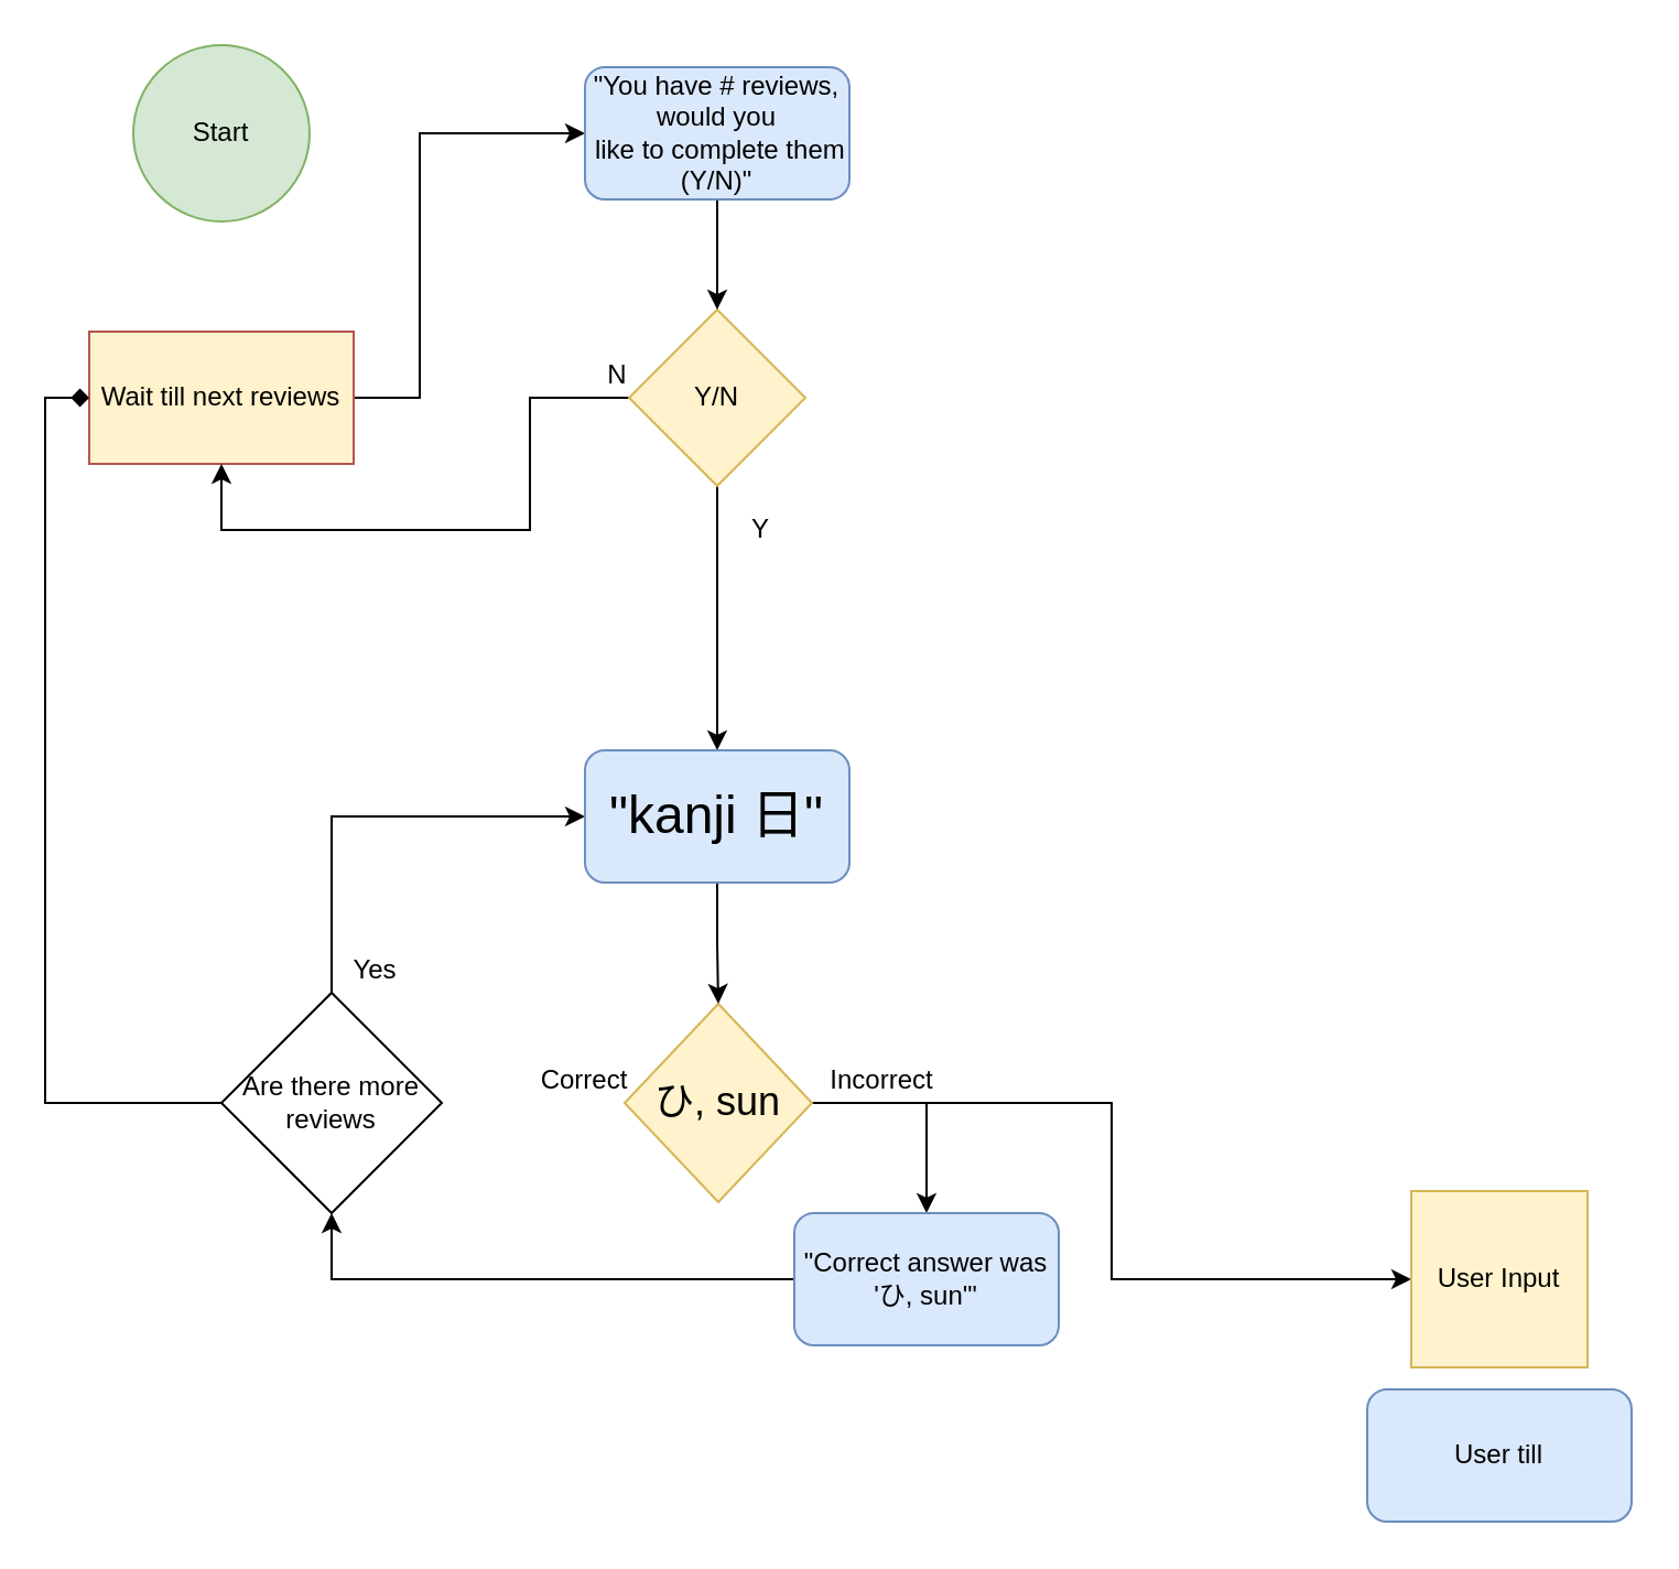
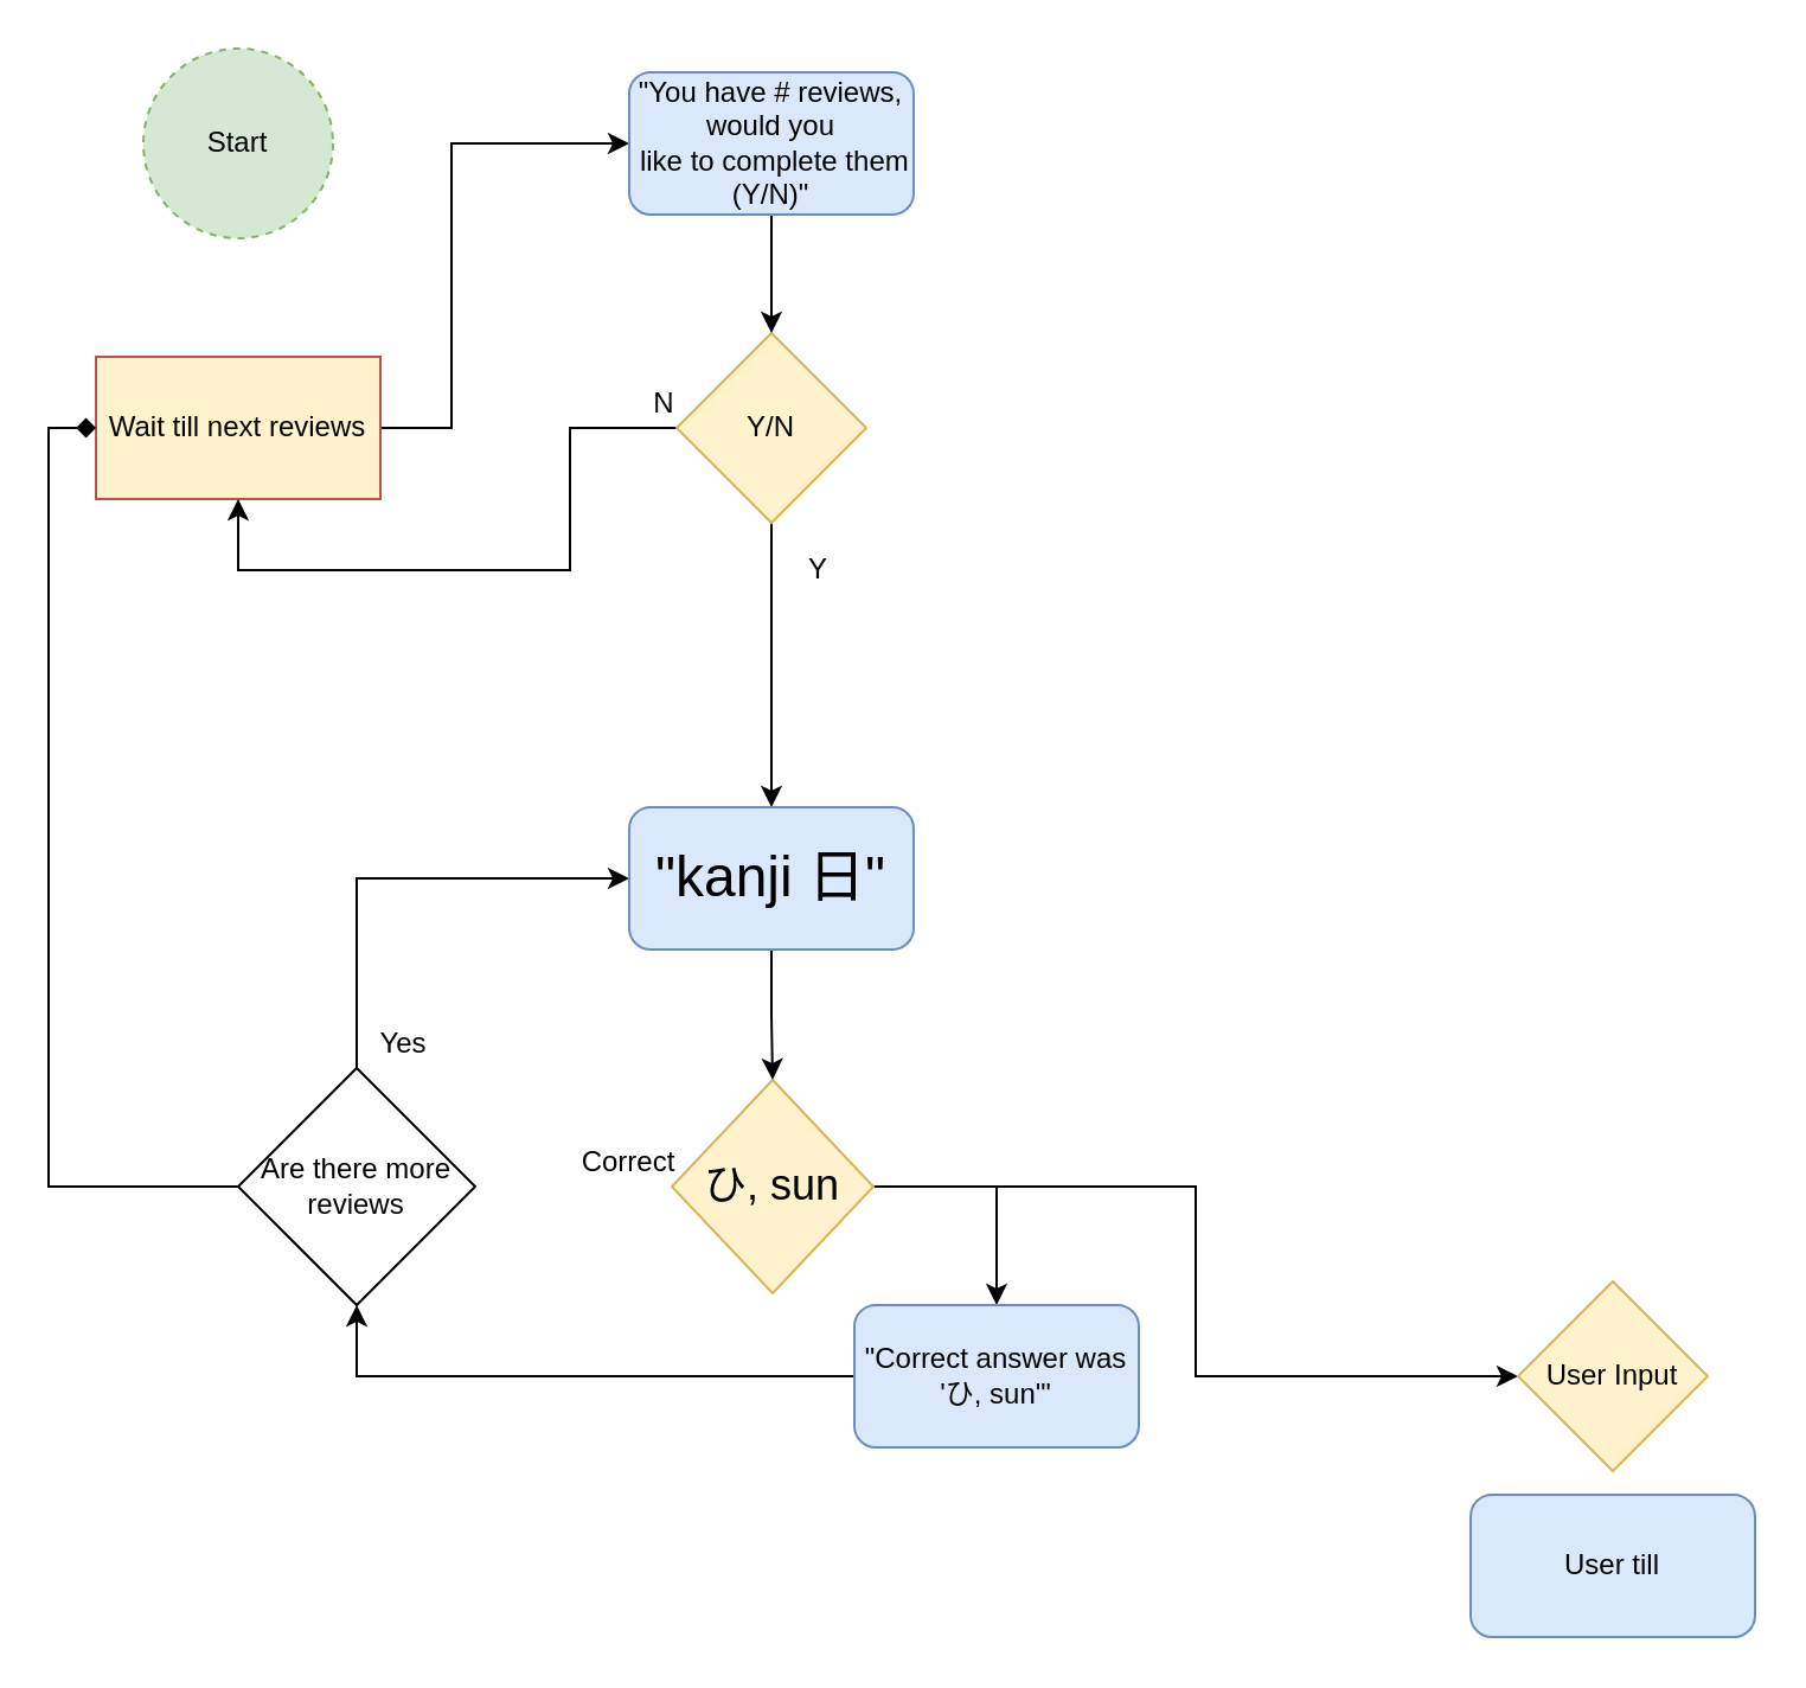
  <mxCell id="0" />
  <mxCell id="1" parent="0" />
- <mxCell id="2" value="Start" style="ellipse;whiteSpace=wrap;html=1;aspect=fixed;fillColor=#d5e8d4;strokeColor=#82b366;" vertex="1" parent="1"><mxGeometry x="60" y="20" width="80" height="80" as="geometry" /></mxCell>
+ <mxCell id="2" value="Start" style="ellipse;whiteSpace=wrap;html=1;aspect=fixed;fillColor=#d5e8d4;strokeColor=#82b366;dashed=1;" vertex="1" parent="1"><mxGeometry x="60" y="20" width="80" height="80" as="geometry" /></mxCell>
  <mxCell id="3" style="edgeStyle=orthogonalEdgeStyle;rounded=0;orthogonalLoop=1;jettySize=auto;html=1;entryX=0;entryY=0.5;entryDx=0;entryDy=0;" edge="1" parent="1" target="21"><mxGeometry relative="1" as="geometry"><mxPoint x="160" y="180" as="sourcePoint" /><Array as="points"><mxPoint x="190" y="180" /><mxPoint x="190" y="60" /></Array></mxGeometry></mxCell>
  <mxCell id="4" value="Wait till next reviews" style="rounded=0;whiteSpace=wrap;html=1;fillColor=#fff2cc;strokeColor=#b85450;" vertex="1" parent="1"><mxGeometry x="40" y="150" width="120" height="60" as="geometry" /></mxCell>
  <mxCell id="5" style="edgeStyle=orthogonalEdgeStyle;rounded=0;orthogonalLoop=1;jettySize=auto;html=1;entryX=0.5;entryY=0;entryDx=0;entryDy=0;" edge="1" parent="1" source="7" target="24"><mxGeometry relative="1" as="geometry" /></mxCell>
  <mxCell id="6" style="edgeStyle=orthogonalEdgeStyle;rounded=0;orthogonalLoop=1;jettySize=auto;html=1;entryX=0.5;entryY=1;entryDx=0;entryDy=0;" edge="1" parent="1" source="7" target="4"><mxGeometry relative="1" as="geometry"><Array as="points"><mxPoint x="240" y="180" /><mxPoint x="240" y="240" /><mxPoint x="100" y="240" /></Array></mxGeometry></mxCell>
  <mxCell id="7" value="Y/N" style="rhombus;whiteSpace=wrap;html=1;fillColor=#fff2cc;strokeColor=#d6b656;" vertex="1" parent="1"><mxGeometry x="285" y="140" width="80" height="80" as="geometry" /></mxCell>
  <mxCell id="8" value="N" style="text;html=1;strokeColor=none;fillColor=none;align=center;verticalAlign=middle;whiteSpace=wrap;rounded=0;" vertex="1" parent="1"><mxGeometry x="260" y="160" width="40" height="20" as="geometry" /></mxCell>
  <mxCell id="9" value="Y" style="text;html=1;strokeColor=none;fillColor=none;align=center;verticalAlign=middle;whiteSpace=wrap;rounded=0;" vertex="1" parent="1"><mxGeometry x="325" y="230" width="40" height="20" as="geometry" /></mxCell>
  <mxCell id="10" style="edgeStyle=orthogonalEdgeStyle;rounded=0;orthogonalLoop=1;jettySize=auto;html=1;" edge="1" parent="1" source="12" target="13"><mxGeometry relative="1" as="geometry" /></mxCell>
  <mxCell id="11" style="edgeStyle=orthogonalEdgeStyle;rounded=0;orthogonalLoop=1;jettySize=auto;html=1;" edge="1" parent="1" source="12" target="26"><mxGeometry relative="1" as="geometry"><Array as="points"><mxPoint x="420" y="500" /></Array></mxGeometry></mxCell>
  <mxCell id="12" value="&lt;font style=&quot;font-size: 18px&quot;&gt;ひ, sun&lt;/font&gt;" style="rhombus;whiteSpace=wrap;html=1;fillColor=#fff2cc;strokeColor=#d6b656;" vertex="1" parent="1"><mxGeometry x="283" y="455" width="85" height="90" as="geometry" /></mxCell>
- <mxCell id="13" value="User Input" style="whiteSpace=wrap;html=1;fillColor=#fff2cc;strokeColor=#d6b656;rounded=0;" vertex="1" parent="1"><mxGeometry x="640" y="540" width="80" height="80" as="geometry" /></mxCell>
+ <mxCell id="13" value="User Input" style="rhombus;whiteSpace=wrap;html=1;fillColor=#fff2cc;strokeColor=#d6b656;" vertex="1" parent="1"><mxGeometry x="640" y="540" width="80" height="80" as="geometry" /></mxCell>
  <mxCell id="14" style="edgeStyle=orthogonalEdgeStyle;rounded=0;orthogonalLoop=1;jettySize=auto;html=1;entryX=0;entryY=0.5;entryDx=0;entryDy=0;" edge="1" parent="1" source="16" target="24"><mxGeometry relative="1" as="geometry"><Array as="points"><mxPoint x="150" y="370" /></Array></mxGeometry></mxCell>
  <mxCell id="15" style="edgeStyle=orthogonalEdgeStyle;rounded=0;orthogonalLoop=1;jettySize=auto;html=1;entryX=0;entryY=0.5;entryDx=0;entryDy=0;endArrow=diamond;" edge="1" parent="1" source="16" target="4"><mxGeometry relative="1" as="geometry"><Array as="points"><mxPoint x="20" y="500" /><mxPoint x="20" y="180" /></Array></mxGeometry></mxCell>
  <mxCell id="16" value="Are there more reviews" style="rhombus;whiteSpace=wrap;html=1;" vertex="1" parent="1"><mxGeometry x="100" y="450" width="100" height="100" as="geometry" /></mxCell>
  <mxCell id="17" value="Yes" style="text;html=1;strokeColor=none;fillColor=none;align=center;verticalAlign=middle;whiteSpace=wrap;rounded=0;" vertex="1" parent="1"><mxGeometry x="150" y="430" width="40" height="20" as="geometry" /></mxCell>
  <mxCell id="18" value="Correct" style="text;html=1;strokeColor=none;fillColor=none;align=center;verticalAlign=middle;whiteSpace=wrap;rounded=0;" vertex="1" parent="1"><mxGeometry x="245" y="480" width="40" height="20" as="geometry" /></mxCell>
- <mxCell id="19" value="Incorrect" style="text;html=1;strokeColor=none;fillColor=none;align=center;verticalAlign=middle;whiteSpace=wrap;rounded=0;" vertex="1" parent="1"><mxGeometry x="380" y="480" width="40" height="20" as="geometry" /></mxCell>
  <mxCell id="20" style="edgeStyle=orthogonalEdgeStyle;rounded=0;orthogonalLoop=1;jettySize=auto;html=1;entryX=0.5;entryY=0;entryDx=0;entryDy=0;" edge="1" parent="1" source="21" target="7"><mxGeometry relative="1" as="geometry" /></mxCell>
  <mxCell id="21" value="&lt;span&gt;&quot;You have # reviews, would you&lt;/span&gt;&lt;br&gt;&lt;span&gt;&amp;nbsp;like to complete them (Y/N)&quot;&lt;/span&gt;" style="rounded=1;whiteSpace=wrap;html=1;fillColor=#dae8fc;strokeColor=#6c8ebf;" vertex="1" parent="1"><mxGeometry x="265" y="30" width="120" height="60" as="geometry" /></mxCell>
  <mxCell id="22" value="&lt;span&gt;User till&lt;/span&gt;" style="rounded=1;whiteSpace=wrap;html=1;fillColor=#dae8fc;strokeColor=#6c8ebf;" vertex="1" parent="1"><mxGeometry x="620" y="630" width="120" height="60" as="geometry" /></mxCell>
  <mxCell id="23" style="edgeStyle=orthogonalEdgeStyle;rounded=0;orthogonalLoop=1;jettySize=auto;html=1;entryX=0.5;entryY=0;entryDx=0;entryDy=0;" edge="1" parent="1" source="24" target="12"><mxGeometry relative="1" as="geometry" /></mxCell>
  <mxCell id="24" value="&lt;span style=&quot;font-size: 24px&quot;&gt;&quot;kanji 日&quot;&lt;/span&gt;" style="rounded=1;whiteSpace=wrap;html=1;fillColor=#dae8fc;strokeColor=#6c8ebf;" vertex="1" parent="1"><mxGeometry x="265" y="340" width="120" height="60" as="geometry" /></mxCell>
  <mxCell id="25" style="edgeStyle=orthogonalEdgeStyle;rounded=0;orthogonalLoop=1;jettySize=auto;html=1;entryX=0.5;entryY=1;entryDx=0;entryDy=0;" edge="1" parent="1" source="26" target="16"><mxGeometry relative="1" as="geometry" /></mxCell>
  <mxCell id="26" value="&lt;span&gt;&quot;Correct answer was 'ひ, sun'&quot;&lt;/span&gt;" style="rounded=1;whiteSpace=wrap;html=1;fillColor=#dae8fc;strokeColor=#6c8ebf;" vertex="1" parent="1"><mxGeometry x="360" y="550" width="120" height="60" as="geometry" /></mxCell>
